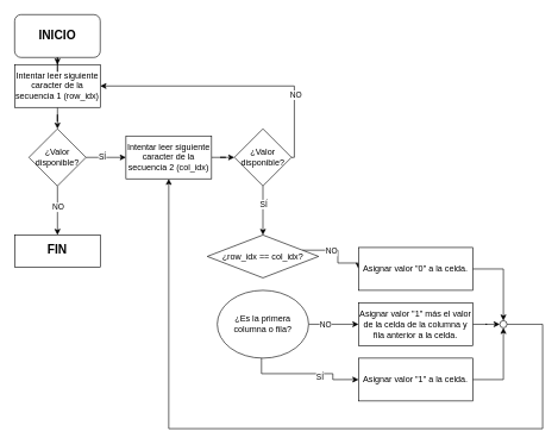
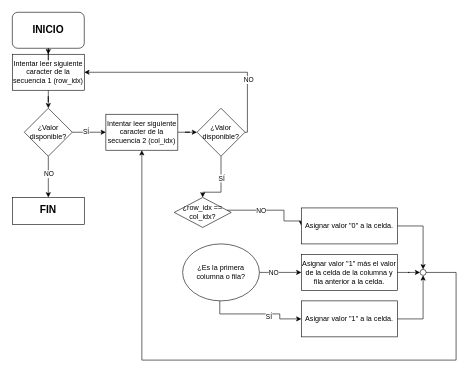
  <mxCell id="0" />
  <mxCell id="1" parent="0" />
  <mxCell id="2" style="edgeStyle=orthogonalEdgeStyle;rounded=0;orthogonalLoop=1;jettySize=auto;html=1;entryX=0.5;entryY=0;entryDx=0;entryDy=0;" edge="1" parent="1" source="3" target="24"><mxGeometry relative="1" as="geometry" /></mxCell>
  <mxCell id="3" value="Intentar leer siguiente caracter de la secuencia 1 (row_idx)" style="rounded=0;whiteSpace=wrap;html=1;" vertex="1" parent="1"><mxGeometry x="20" y="90" width="120" height="60" as="geometry" /></mxCell>
  <mxCell id="4" style="edgeStyle=orthogonalEdgeStyle;rounded=0;orthogonalLoop=1;jettySize=auto;html=1;entryX=0;entryY=0.5;entryDx=0;entryDy=0;" edge="1" parent="1" source="5" target="30"><mxGeometry relative="1" as="geometry" /></mxCell>
  <mxCell id="5" value="Intentar leer siguiente caracter de la secuencia 2 (col_idx)" style="whiteSpace=wrap;html=1;rounded=0;" vertex="1" parent="1"><mxGeometry x="176" y="190" width="120" height="60" as="geometry" /></mxCell>
  <mxCell id="6" style="edgeStyle=orthogonalEdgeStyle;rounded=0;orthogonalLoop=1;jettySize=auto;html=1;entryX=0;entryY=0.5;entryDx=0;entryDy=0;" edge="1" parent="1" source="8" target="17"><mxGeometry relative="1" as="geometry"><Array as="points"><mxPoint x="473" y="350" /><mxPoint x="473" y="368" /></Array></mxGeometry></mxCell>
  <mxCell id="7" value="NO" style="edgeLabel;html=1;align=center;verticalAlign=middle;resizable=0;points=[];" vertex="1" connectable="0" parent="6"><mxGeometry x="-0.243" y="-1" relative="1" as="geometry"><mxPoint as="offset" /></mxGeometry></mxCell>
- <mxCell id="8" value="¿row_idx == col_idx?" style="rhombus;whiteSpace=wrap;html=1;rounded=0;" vertex="1" parent="1"><mxGeometry x="290" y="328.75" width="156" height="60" as="geometry" /></mxCell>
+ <mxCell id="8" value="¿row_idx == col_idx?" style="rhombus;whiteSpace=wrap;html=1;rounded=0;" vertex="1" parent="1"><mxGeometry x="290" y="328.75" width="95" height="50" as="geometry" /></mxCell>
  <mxCell id="9" style="edgeStyle=orthogonalEdgeStyle;rounded=0;orthogonalLoop=1;jettySize=auto;html=1;entryX=0;entryY=0.5;entryDx=0;entryDy=0;" edge="1" parent="1" source="13" target="15"><mxGeometry relative="1" as="geometry"><Array as="points"><mxPoint x="366" y="523" /><mxPoint x="466" y="523" /></Array></mxGeometry></mxCell>
  <mxCell id="10" value="SÍ" style="edgeLabel;html=1;align=center;verticalAlign=middle;resizable=0;points=[];" vertex="1" connectable="0" parent="9"><mxGeometry x="0.231" y="-4" relative="1" as="geometry"><mxPoint x="1" as="offset" /></mxGeometry></mxCell>
  <mxCell id="11" style="edgeStyle=orthogonalEdgeStyle;rounded=0;orthogonalLoop=1;jettySize=auto;html=1;entryX=0;entryY=0.5;entryDx=0;entryDy=0;" edge="1" parent="1" source="13" target="19"><mxGeometry relative="1" as="geometry" /></mxCell>
  <mxCell id="12" value="NO" style="edgeLabel;html=1;align=center;verticalAlign=middle;resizable=0;points=[];" vertex="1" connectable="0" parent="11"><mxGeometry x="-0.349" y="-1" relative="1" as="geometry"><mxPoint as="offset" /></mxGeometry></mxCell>
  <mxCell id="13" value="¿Es la primera columna o fila?" style="ellipse;whiteSpace=wrap;html=1;" vertex="1" parent="1"><mxGeometry x="304" y="406.25" width="128" height="95" as="geometry" /></mxCell>
  <mxCell id="14" style="edgeStyle=orthogonalEdgeStyle;rounded=0;orthogonalLoop=1;jettySize=auto;html=1;entryX=0.5;entryY=1;entryDx=0;entryDy=0;" edge="1" parent="1" source="15" target="34"><mxGeometry relative="1" as="geometry" /></mxCell>
  <mxCell id="15" value="Asignar valor &quot;1&quot; a la celda." style="whiteSpace=wrap;html=1;rounded=0;" vertex="1" parent="1"><mxGeometry x="502" y="501.25" width="160" height="60" as="geometry" /></mxCell>
  <mxCell id="16" style="edgeStyle=orthogonalEdgeStyle;rounded=0;orthogonalLoop=1;jettySize=auto;html=1;entryX=0.5;entryY=0;entryDx=0;entryDy=0;" edge="1" parent="1" source="17" target="34"><mxGeometry relative="1" as="geometry" /></mxCell>
  <mxCell id="17" value="Asignar valor &quot;0&quot; a la celda." style="whiteSpace=wrap;html=1;rounded=0;" vertex="1" parent="1"><mxGeometry x="502" y="346.25" width="160" height="60" as="geometry" /></mxCell>
  <mxCell id="18" style="edgeStyle=orthogonalEdgeStyle;rounded=0;orthogonalLoop=1;jettySize=auto;html=1;entryX=0;entryY=0.5;entryDx=0;entryDy=0;" edge="1" parent="1" source="19" target="34"><mxGeometry relative="1" as="geometry" /></mxCell>
  <mxCell id="19" value="Asignar valor &quot;1&quot; más el valor de la celda de la columna y fila anterior a la celda." style="whiteSpace=wrap;html=1;rounded=0;" vertex="1" parent="1"><mxGeometry x="502" y="423.75" width="160" height="60" as="geometry" /></mxCell>
  <mxCell id="20" value="" style="edgeStyle=orthogonalEdgeStyle;rounded=0;orthogonalLoop=1;jettySize=auto;html=1;" edge="1" parent="1" source="24" target="25"><mxGeometry relative="1" as="geometry" /></mxCell>
  <mxCell id="21" value="NO" style="edgeLabel;html=1;align=center;verticalAlign=middle;resizable=0;points=[];" vertex="1" connectable="0" parent="20"><mxGeometry x="-0.162" y="-3" relative="1" as="geometry"><mxPoint x="3" as="offset" /></mxGeometry></mxCell>
  <mxCell id="22" style="edgeStyle=orthogonalEdgeStyle;rounded=0;orthogonalLoop=1;jettySize=auto;html=1;entryX=0;entryY=0.5;entryDx=0;entryDy=0;" edge="1" parent="1" source="24" target="5"><mxGeometry relative="1" as="geometry" /></mxCell>
  <mxCell id="23" value="SÍ" style="edgeLabel;html=1;align=center;verticalAlign=middle;resizable=0;points=[];" vertex="1" connectable="0" parent="22"><mxGeometry x="-0.217" y="1" relative="1" as="geometry"><mxPoint as="offset" /></mxGeometry></mxCell>
  <mxCell id="24" value="¿Valor disponible?" style="rhombus;whiteSpace=wrap;html=1;" vertex="1" parent="1"><mxGeometry x="40" y="180" width="80" height="80" as="geometry" /></mxCell>
  <mxCell id="25" value="&lt;b&gt;&lt;font style=&quot;font-size: 17px&quot;&gt;FIN&lt;/font&gt;&lt;/b&gt;" style="whiteSpace=wrap;html=1;" vertex="1" parent="1"><mxGeometry x="20" y="328.75" width="120" height="45" as="geometry" /></mxCell>
  <mxCell id="26" style="edgeStyle=orthogonalEdgeStyle;rounded=0;orthogonalLoop=1;jettySize=auto;html=1;entryX=1;entryY=0.5;entryDx=0;entryDy=0;" edge="1" parent="1" source="30" target="3"><mxGeometry relative="1" as="geometry"><Array as="points"><mxPoint x="412" y="120" /></Array></mxGeometry></mxCell>
  <mxCell id="27" value="NO" style="edgeLabel;html=1;align=center;verticalAlign=middle;resizable=0;points=[];" vertex="1" connectable="0" parent="26"><mxGeometry x="-0.513" y="-1" relative="1" as="geometry"><mxPoint as="offset" /></mxGeometry></mxCell>
  <mxCell id="28" style="edgeStyle=orthogonalEdgeStyle;rounded=0;orthogonalLoop=1;jettySize=auto;html=1;entryX=0.5;entryY=0;entryDx=0;entryDy=0;exitX=0.5;exitY=1;exitDx=0;exitDy=0;" edge="1" parent="1" source="30" target="8"><mxGeometry relative="1" as="geometry"><mxPoint x="542" y="180" as="sourcePoint" /><Array as="points"><mxPoint x="368" y="320" /></Array></mxGeometry></mxCell>
  <mxCell id="29" value="SÍ" style="edgeLabel;html=1;align=center;verticalAlign=middle;resizable=0;points=[];" vertex="1" connectable="0" parent="28"><mxGeometry x="-0.273" y="1" relative="1" as="geometry"><mxPoint x="-1" as="offset" /></mxGeometry></mxCell>
  <mxCell id="30" value="¿Valor disponible?" style="rhombus;whiteSpace=wrap;html=1;" vertex="1" parent="1"><mxGeometry x="328" y="180" width="80" height="80" as="geometry" /></mxCell>
  <mxCell id="31" style="edgeStyle=orthogonalEdgeStyle;rounded=0;orthogonalLoop=1;jettySize=auto;html=1;entryX=0.5;entryY=0;entryDx=0;entryDy=0;" edge="1" parent="1" source="32" target="3"><mxGeometry relative="1" as="geometry" /></mxCell>
  <mxCell id="32" value="&lt;b&gt;&lt;font style=&quot;font-size: 17px&quot;&gt;INICIO&lt;/font&gt;&lt;/b&gt;" style="rounded=1;whiteSpace=wrap;html=1;" vertex="1" parent="1"><mxGeometry x="20" y="20" width="120" height="60" as="geometry" /></mxCell>
  <mxCell id="33" style="edgeStyle=orthogonalEdgeStyle;rounded=0;orthogonalLoop=1;jettySize=auto;html=1;entryX=0.5;entryY=1;entryDx=0;entryDy=0;" edge="1" parent="1" source="34" target="5"><mxGeometry relative="1" as="geometry"><Array as="points"><mxPoint x="760" y="454" /><mxPoint x="760" y="600" /><mxPoint x="236" y="600" /></Array></mxGeometry></mxCell>
  <mxCell id="34" value="" style="ellipse;whiteSpace=wrap;html=1;" vertex="1" parent="1"><mxGeometry x="700" y="448.75" width="10" height="10" as="geometry" /></mxCell>
